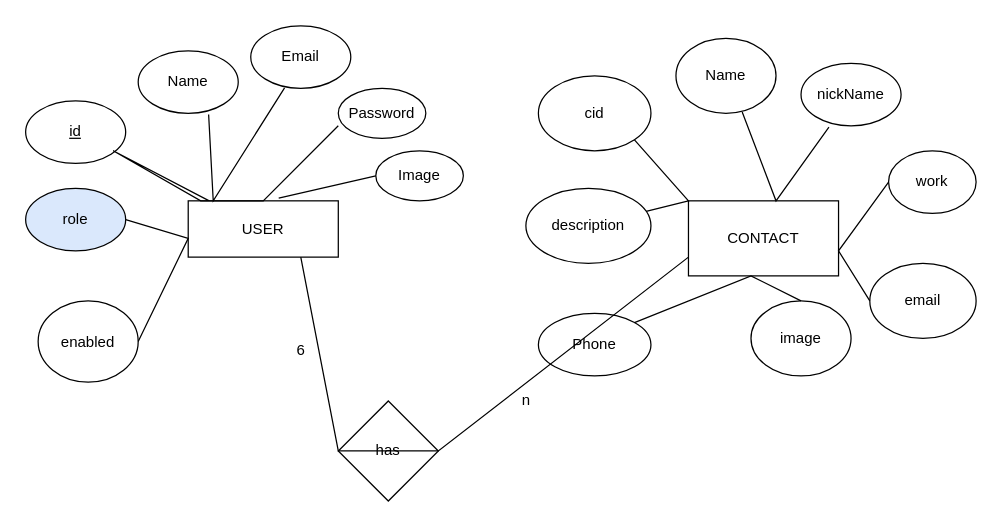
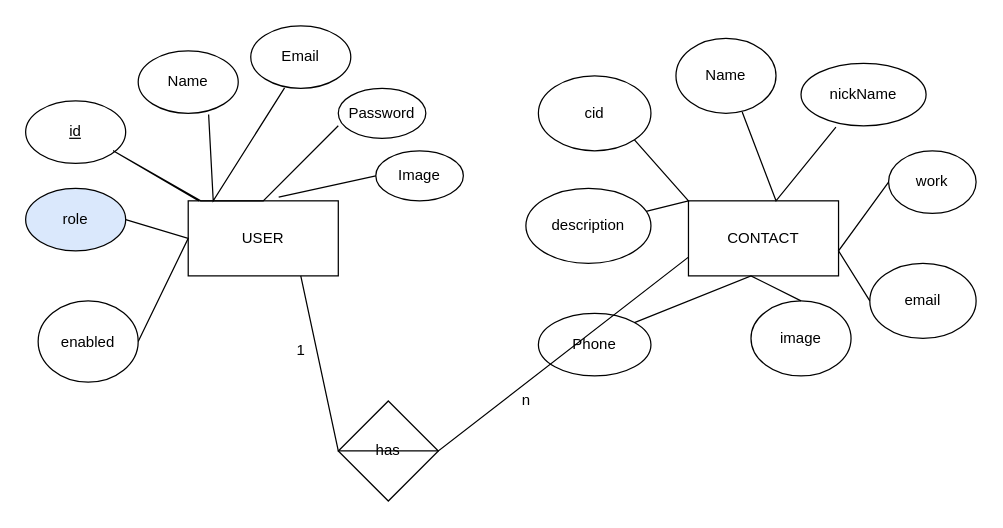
  <mxCell id="0" />
  <mxCell id="1" parent="0" />
- <mxCell id="2" value="USER" style="rounded=0;whiteSpace=wrap;html=1;" vertex="1" parent="1"><mxGeometry x="150" y="160" width="120" height="45" as="geometry" /></mxCell>
+ <mxCell id="2" value="USER" style="rounded=0;whiteSpace=wrap;html=1;" vertex="1" parent="1"><mxGeometry x="150" y="160" width="120" height="60" as="geometry" /></mxCell>
  <mxCell id="3" value="CONTACT" style="rounded=0;whiteSpace=wrap;html=1;" vertex="1" parent="1"><mxGeometry x="550" y="160" width="120" height="60" as="geometry" /></mxCell>
  <mxCell id="4" value="&lt;u&gt;id&lt;/u&gt;" style="ellipse;whiteSpace=wrap;html=1;" vertex="1" parent="1"><mxGeometry x="20" y="80" width="80" height="50" as="geometry" /></mxCell>
  <mxCell id="5" value="Name" style="ellipse;whiteSpace=wrap;html=1;" vertex="1" parent="1"><mxGeometry x="110" y="40" width="80" height="50" as="geometry" /></mxCell>
  <mxCell id="6" value="Email" style="ellipse;whiteSpace=wrap;html=1;" vertex="1" parent="1"><mxGeometry x="200" y="20" width="80" height="50" as="geometry" /></mxCell>
  <mxCell id="7" value="Password" style="ellipse;whiteSpace=wrap;html=1;" vertex="1" parent="1"><mxGeometry x="270" y="70" width="70" height="40" as="geometry" /></mxCell>
  <mxCell id="8" value="Image" style="ellipse;whiteSpace=wrap;html=1;" vertex="1" parent="1"><mxGeometry x="300" y="120" width="70" height="40" as="geometry" /></mxCell>
  <mxCell id="9" value="role" style="ellipse;whiteSpace=wrap;html=1;fillColor=#dae8fc;" vertex="1" parent="1"><mxGeometry x="20" y="150" width="80" height="50" as="geometry" /></mxCell>
  <mxCell id="10" value="enabled" style="ellipse;whiteSpace=wrap;html=1;" vertex="1" parent="1"><mxGeometry x="30" y="240" width="80" height="65" as="geometry" /></mxCell>
  <mxCell id="11" value="" style="endArrow=none;html=1;rounded=0;exitX=0.338;exitY=0.993;exitDx=0;exitDy=0;exitPerimeter=0;entryX=0.704;entryY=1.02;entryDx=0;entryDy=0;entryPerimeter=0;" edge="1" parent="1" source="6" target="5"><mxGeometry width="50" height="50" relative="1" as="geometry"><mxPoint x="160" y="220" as="sourcePoint" /><mxPoint x="210" y="170" as="targetPoint" /><Array as="points"><mxPoint x="170" y="160" /></Array></mxGeometry></mxCell>
  <mxCell id="12" value="" style="endArrow=none;html=1;rounded=0;entryX=0.603;entryY=-0.05;entryDx=0;entryDy=0;exitX=0;exitY=0.5;exitDx=0;exitDy=0;entryPerimeter=0;" edge="1" parent="1" source="8" target="2"><mxGeometry width="50" height="50" relative="1" as="geometry"><mxPoint x="160" y="220" as="sourcePoint" /><mxPoint x="210" y="170" as="targetPoint" /></mxGeometry></mxCell>
  <mxCell id="13" value="" style="endArrow=none;html=1;rounded=0;exitX=0;exitY=0.75;exitDx=0;exitDy=0;exitPerimeter=0;" edge="1" parent="1" source="7" target="2"><mxGeometry width="50" height="50" relative="1" as="geometry"><mxPoint x="160" y="220" as="sourcePoint" /><mxPoint x="210" y="170" as="targetPoint" /><Array as="points"><mxPoint x="210" y="160" /><mxPoint x="160" y="160" /><mxPoint x="90" y="120" /></Array></mxGeometry></mxCell>
  <mxCell id="14" value="" style="endArrow=none;html=1;rounded=0;entryX=1;entryY=0.5;entryDx=0;entryDy=0;exitX=1;exitY=0.5;exitDx=0;exitDy=0;" edge="1" parent="1" source="10" target="9"><mxGeometry width="50" height="50" relative="1" as="geometry"><mxPoint x="160" y="220" as="sourcePoint" /><mxPoint x="210" y="170" as="targetPoint" /><Array as="points"><mxPoint x="150" y="190" /></Array></mxGeometry></mxCell>
  <mxCell id="15" value="cid" style="ellipse;whiteSpace=wrap;html=1;" vertex="1" parent="1"><mxGeometry x="430" y="60" width="90" height="60" as="geometry" /></mxCell>
  <mxCell id="16" value="Name" style="ellipse;whiteSpace=wrap;html=1;" vertex="1" parent="1"><mxGeometry x="540" y="30" width="80" height="60" as="geometry" /></mxCell>
- <mxCell id="17" value="nickName" style="ellipse;whiteSpace=wrap;html=1;" vertex="1" parent="1"><mxGeometry x="640" y="50" width="80" height="50" as="geometry" /></mxCell>
+ <mxCell id="17" value="nickName" style="ellipse;whiteSpace=wrap;html=1;" vertex="1" parent="1"><mxGeometry x="640" y="50" width="100" height="50" as="geometry" /></mxCell>
  <mxCell id="18" value="work" style="ellipse;whiteSpace=wrap;html=1;" vertex="1" parent="1"><mxGeometry x="710" y="120" width="70" height="50" as="geometry" /></mxCell>
  <mxCell id="19" value="email" style="ellipse;whiteSpace=wrap;html=1;" vertex="1" parent="1"><mxGeometry x="695" y="210" width="85" height="60" as="geometry" /></mxCell>
  <mxCell id="20" value="image" style="ellipse;whiteSpace=wrap;html=1;" vertex="1" parent="1"><mxGeometry x="600" y="240" width="80" height="60" as="geometry" /></mxCell>
  <mxCell id="21" value="description" style="ellipse;whiteSpace=wrap;html=1;" vertex="1" parent="1"><mxGeometry x="420" y="150" width="100" height="60" as="geometry" /></mxCell>
  <mxCell id="22" value="Phone" style="ellipse;whiteSpace=wrap;html=1;" vertex="1" parent="1"><mxGeometry x="430" y="250" width="90" height="50" as="geometry" /></mxCell>
  <mxCell id="23" value="" style="endArrow=none;html=1;rounded=0;entryX=0.662;entryY=0.983;entryDx=0;entryDy=0;entryPerimeter=0;exitX=0.279;exitY=1.02;exitDx=0;exitDy=0;exitPerimeter=0;" edge="1" parent="1" source="17" target="16"><mxGeometry width="50" height="50" relative="1" as="geometry"><mxPoint x="640" y="220" as="sourcePoint" /><mxPoint x="690" y="170" as="targetPoint" /><Array as="points"><mxPoint x="620" y="160" /></Array></mxGeometry></mxCell>
  <mxCell id="24" value="" style="endArrow=none;html=1;rounded=0;entryX=0;entryY=0.5;entryDx=0;entryDy=0;exitX=0;exitY=0.5;exitDx=0;exitDy=0;" edge="1" parent="1" source="19" target="18"><mxGeometry width="50" height="50" relative="1" as="geometry"><mxPoint x="640" y="220" as="sourcePoint" /><mxPoint x="690" y="170" as="targetPoint" /><Array as="points"><mxPoint x="670" y="200" /></Array></mxGeometry></mxCell>
  <mxCell id="25" value="" style="endArrow=none;html=1;rounded=0;exitX=0.5;exitY=0;exitDx=0;exitDy=0;entryX=1;entryY=0;entryDx=0;entryDy=0;" edge="1" parent="1" source="20" target="22"><mxGeometry width="50" height="50" relative="1" as="geometry"><mxPoint x="640" y="220" as="sourcePoint" /><mxPoint x="690" y="170" as="targetPoint" /><Array as="points"><mxPoint x="600" y="220" /></Array></mxGeometry></mxCell>
  <mxCell id="26" value="" style="endArrow=none;html=1;rounded=0;entryX=1;entryY=1;entryDx=0;entryDy=0;" edge="1" parent="1" source="21" target="15"><mxGeometry width="50" height="50" relative="1" as="geometry"><mxPoint x="640" y="220" as="sourcePoint" /><mxPoint x="690" y="170" as="targetPoint" /><Array as="points"><mxPoint x="550" y="160" /></Array></mxGeometry></mxCell>
  <mxCell id="27" value="has" style="rhombus;whiteSpace=wrap;html=1;" vertex="1" parent="1"><mxGeometry x="270" y="320" width="80" height="80" as="geometry" /></mxCell>
  <mxCell id="28" value="" style="endArrow=none;html=1;rounded=0;entryX=0.75;entryY=1;entryDx=0;entryDy=0;exitX=0;exitY=0.75;exitDx=0;exitDy=0;" edge="1" parent="1" source="3" target="2"><mxGeometry width="50" height="50" relative="1" as="geometry"><mxPoint x="390" y="300" as="sourcePoint" /><mxPoint x="440" y="250" as="targetPoint" /><Array as="points"><mxPoint x="350" y="360" /><mxPoint x="270" y="360" /></Array></mxGeometry></mxCell>
- <mxCell id="29" value="6" style="text;html=1;align=center;verticalAlign=middle;resizable=0;points=[];autosize=1;strokeColor=none;fillColor=none;" vertex="1" parent="1"><mxGeometry x="230" y="270" width="20" height="20" as="geometry" /></mxCell>
+ <mxCell id="29" value="1" style="text;html=1;align=center;verticalAlign=middle;resizable=0;points=[];autosize=1;strokeColor=none;fillColor=none;" vertex="1" parent="1"><mxGeometry x="230" y="270" width="20" height="20" as="geometry" /></mxCell>
  <mxCell id="30" value="n" style="text;html=1;align=center;verticalAlign=middle;resizable=0;points=[];autosize=1;strokeColor=none;fillColor=none;" vertex="1" parent="1"><mxGeometry x="410" y="310" width="20" height="20" as="geometry" /></mxCell>
